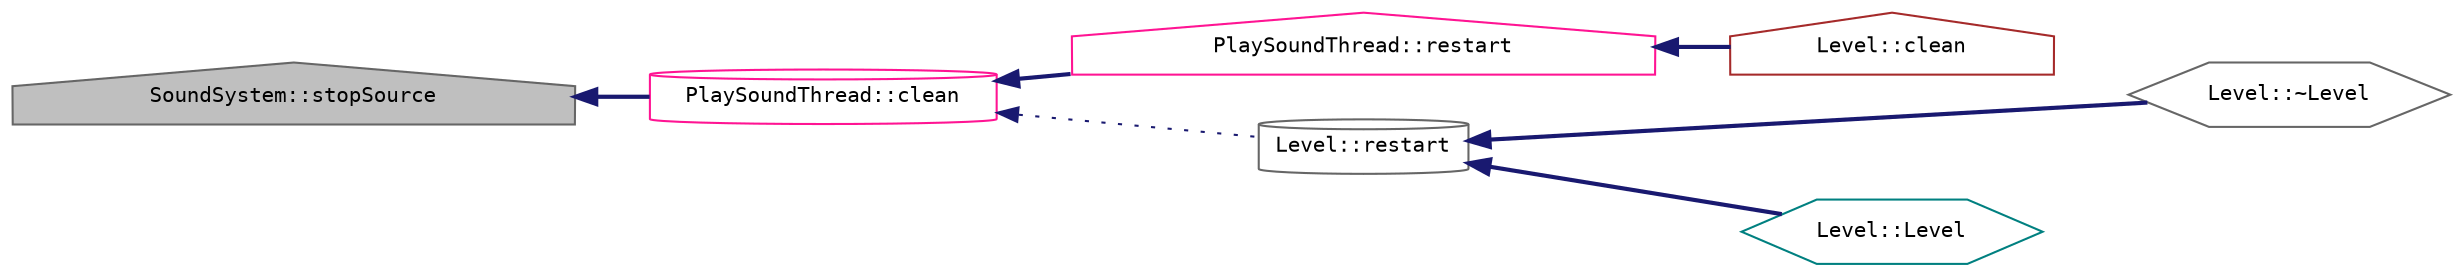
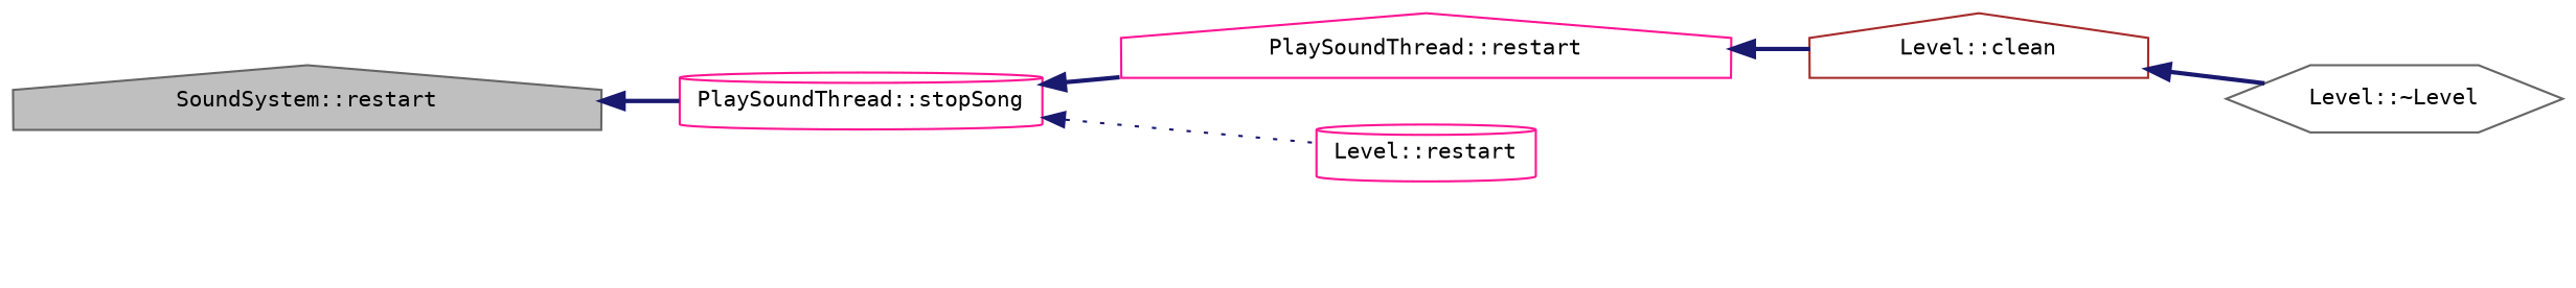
  digraph {
    fontname="DejaVu Sans Mono"
    rankdir=LR
    node [color=gray40 fillcolor=white fontname="DejaVu Sans Mono" fontsize=10 shape=house style=filled]
    edge [color=midnightblue dir=back fontname="DejaVu Sans Mono" fontsize=10 labelfontname=Helvetica labelfontsize=10 style=bold]
-   n1 [fillcolor=grey75 fontcolor=black height=0.2 label="SoundSystem::stopSource" width=0.4]
-   n2 [color=deeppink height=0.2 label="PlaySoundThread::clean" shape=cylinder width=0.4]
+   n1 [fillcolor=grey75 fontcolor=black height=0.2 label="SoundSystem::restart" width=0.4]
+   n2 [color=deeppink height=0.2 label="PlaySoundThread::stopSong" shape=cylinder width=0.4]
    n3 [color=deeppink height=0.2 label="PlaySoundThread::restart" width=0.4]
-   n4 [height=0.2 label="Level::restart" shape=cylinder width=0.4]
+   n4 [color=deeppink height=0.2 label="Level::restart" shape=cylinder width=0.4]
    n5 [color=brown height=0.2 label="Level::clean" width=0.4]
    n6 [height=0.2 label="Level::~Level" shape=hexagon width=0.4]
-   n7 [color=teal height=0.2 label="Level::Level" shape=hexagon width=0.4]
    n1 -> n2
    n2 -> n3
    n2 -> n4 [style=dotted]
    n3 -> n5
-   n4 -> n7
-   n4 -> n6
+   n5 -> n6
  }
